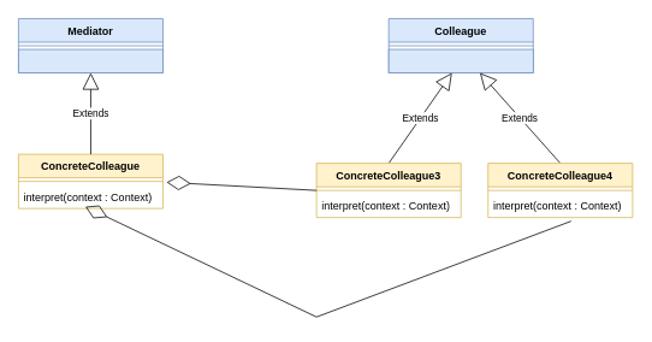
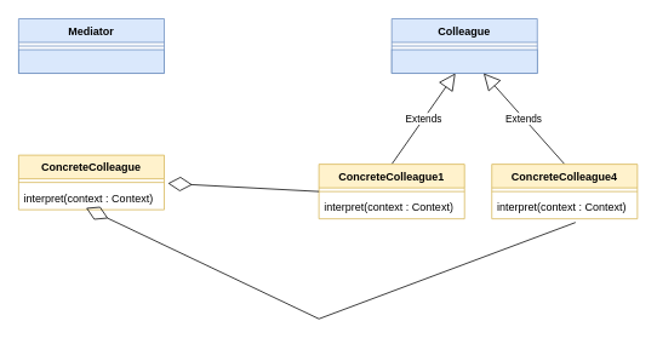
  <mxCell id="0" />
  <mxCell id="1" parent="0" />
  <mxCell id="2" value="Mediator" style="swimlane;fontStyle=1;align=center;verticalAlign=top;childLayout=stackLayout;horizontal=1;startSize=26;horizontalStack=0;resizeParent=1;resizeParentMax=0;resizeLast=0;collapsible=1;marginBottom=0;whiteSpace=wrap;html=1;fillColor=#dae8fc;strokeColor=#6c8ebf;" parent="1" vertex="1"><mxGeometry x="20" y="20" width="160" height="60" as="geometry" /></mxCell>
  <mxCell id="3" value="" style="line;strokeWidth=1;fillColor=none;align=left;verticalAlign=middle;spacingTop=-1;spacingLeft=3;spacingRight=3;rotatable=0;labelPosition=right;points=[];portConstraint=eastwest;strokeColor=inherit;" parent="2" vertex="1"><mxGeometry y="26" width="160" height="8" as="geometry" /></mxCell>
  <mxCell id="4" value="" style="text;strokeColor=#6c8ebf;fillColor=#dae8fc;align=left;verticalAlign=top;spacingLeft=4;spacingRight=4;overflow=hidden;rotatable=0;points=[[0,0.5],[1,0.5]];portConstraint=eastwest;whiteSpace=wrap;html=1;" parent="2" vertex="1"><mxGeometry y="34" width="160" height="26" as="geometry" /></mxCell>
  <mxCell id="5" value="ConcreteColleague" style="swimlane;fontStyle=1;align=center;verticalAlign=top;childLayout=stackLayout;horizontal=1;startSize=26;horizontalStack=0;resizeParent=1;resizeParentMax=0;resizeLast=0;collapsible=1;marginBottom=0;whiteSpace=wrap;html=1;fillColor=#fff2cc;strokeColor=#d6b656;" parent="1" vertex="1"><mxGeometry x="20" y="170" width="160" height="60" as="geometry" /></mxCell>
  <mxCell id="6" value="" style="line;strokeWidth=1;fillColor=none;align=left;verticalAlign=middle;spacingTop=-1;spacingLeft=3;spacingRight=3;rotatable=0;labelPosition=right;points=[];portConstraint=eastwest;strokeColor=inherit;" parent="5" vertex="1"><mxGeometry y="26" width="160" height="8" as="geometry" /></mxCell>
  <mxCell id="7" value="interpret(context : Context)" style="text;strokeColor=none;fillColor=none;align=left;verticalAlign=top;spacingLeft=4;spacingRight=4;overflow=hidden;rotatable=0;points=[[0,0.5],[1,0.5]];portConstraint=eastwest;whiteSpace=wrap;html=1;" parent="5" vertex="1"><mxGeometry y="34" width="160" height="26" as="geometry" /></mxCell>
- <mxCell id="8" value="Extends" style="endArrow=block;endSize=16;endFill=0;html=1;rounded=0;entryX=0.5;entryY=1;entryDx=0;entryDy=0;exitX=0.5;exitY=0;exitDx=0;exitDy=0;" parent="1" edge="1" target="2" source="5"><mxGeometry width="160" relative="1" as="geometry"><mxPoint x="30" y="169.35" as="sourcePoint" /><mxPoint x="135.28" y="70.004" as="targetPoint" /></mxGeometry></mxCell>
  <mxCell id="9" value="Extends" style="endArrow=block;endSize=16;endFill=0;html=1;rounded=0;entryX=0.5;entryY=1;entryDx=0;entryDy=0;exitX=0.5;exitY=0;exitDx=0;exitDy=0;" parent="1" edge="1" source="10"><mxGeometry width="160" relative="1" as="geometry"><mxPoint x="645" y="180" as="sourcePoint" /><mxPoint x="500" y="80" as="targetPoint" /></mxGeometry></mxCell>
- <mxCell id="10" value="ConcreteColleague3" style="swimlane;fontStyle=1;align=center;verticalAlign=top;childLayout=stackLayout;horizontal=1;startSize=26;horizontalStack=0;resizeParent=1;resizeParentMax=0;resizeLast=0;collapsible=1;marginBottom=0;whiteSpace=wrap;html=1;fillColor=#fff2cc;strokeColor=#d6b656;" parent="1" vertex="1"><mxGeometry x="350" y="180" width="160" height="60" as="geometry" /></mxCell>
+ <mxCell id="10" value="ConcreteColleague1" style="swimlane;fontStyle=1;align=center;verticalAlign=top;childLayout=stackLayout;horizontal=1;startSize=26;horizontalStack=0;resizeParent=1;resizeParentMax=0;resizeLast=0;collapsible=1;marginBottom=0;whiteSpace=wrap;html=1;fillColor=#fff2cc;strokeColor=#d6b656;" parent="1" vertex="1"><mxGeometry x="350" y="180" width="160" height="60" as="geometry" /></mxCell>
  <mxCell id="11" value="" style="line;strokeWidth=1;fillColor=none;align=left;verticalAlign=middle;spacingTop=-1;spacingLeft=3;spacingRight=3;rotatable=0;labelPosition=right;points=[];portConstraint=eastwest;strokeColor=inherit;" parent="10" vertex="1"><mxGeometry y="26" width="160" height="8" as="geometry" /></mxCell>
  <mxCell id="12" value="interpret(context : Context)" style="text;strokeColor=none;fillColor=none;align=left;verticalAlign=top;spacingLeft=4;spacingRight=4;overflow=hidden;rotatable=0;points=[[0,0.5],[1,0.5]];portConstraint=eastwest;whiteSpace=wrap;html=1;" parent="10" vertex="1"><mxGeometry y="34" width="160" height="26" as="geometry" /></mxCell>
  <mxCell id="13" value="Colleague" style="swimlane;fontStyle=1;align=center;verticalAlign=top;childLayout=stackLayout;horizontal=1;startSize=26;horizontalStack=0;resizeParent=1;resizeParentMax=0;resizeLast=0;collapsible=1;marginBottom=0;whiteSpace=wrap;html=1;fillColor=#dae8fc;strokeColor=#6c8ebf;" vertex="1" parent="1"><mxGeometry x="430" y="20" width="160" height="60" as="geometry" /></mxCell>
  <mxCell id="14" value="" style="line;strokeWidth=1;fillColor=none;align=left;verticalAlign=middle;spacingTop=-1;spacingLeft=3;spacingRight=3;rotatable=0;labelPosition=right;points=[];portConstraint=eastwest;strokeColor=inherit;" vertex="1" parent="13"><mxGeometry y="26" width="160" height="8" as="geometry" /></mxCell>
  <mxCell id="15" value="" style="text;strokeColor=#6c8ebf;fillColor=#dae8fc;align=left;verticalAlign=top;spacingLeft=4;spacingRight=4;overflow=hidden;rotatable=0;points=[[0,0.5],[1,0.5]];portConstraint=eastwest;whiteSpace=wrap;html=1;" vertex="1" parent="13"><mxGeometry y="34" width="160" height="26" as="geometry" /></mxCell>
  <mxCell id="16" value="Extends" style="endArrow=block;endSize=16;endFill=0;html=1;rounded=0;entryX=0.631;entryY=1;entryDx=0;entryDy=0;exitX=0.5;exitY=0;exitDx=0;exitDy=0;entryPerimeter=0;" edge="1" parent="1" source="17" target="15"><mxGeometry width="160" relative="1" as="geometry"><mxPoint x="835" y="180" as="sourcePoint" /><mxPoint x="690" y="80" as="targetPoint" /></mxGeometry></mxCell>
  <mxCell id="17" value="ConcreteColleague4" style="swimlane;fontStyle=1;align=center;verticalAlign=top;childLayout=stackLayout;horizontal=1;startSize=26;horizontalStack=0;resizeParent=1;resizeParentMax=0;resizeLast=0;collapsible=1;marginBottom=0;whiteSpace=wrap;html=1;fillColor=#fff2cc;strokeColor=#d6b656;" vertex="1" parent="1"><mxGeometry x="540" y="180" width="160" height="60" as="geometry" /></mxCell>
  <mxCell id="18" value="" style="line;strokeWidth=1;fillColor=none;align=left;verticalAlign=middle;spacingTop=-1;spacingLeft=3;spacingRight=3;rotatable=0;labelPosition=right;points=[];portConstraint=eastwest;strokeColor=inherit;" vertex="1" parent="17"><mxGeometry y="26" width="160" height="8" as="geometry" /></mxCell>
  <mxCell id="19" value="interpret(context : Context)" style="text;strokeColor=none;fillColor=none;align=left;verticalAlign=top;spacingLeft=4;spacingRight=4;overflow=hidden;rotatable=0;points=[[0,0.5],[1,0.5]];portConstraint=eastwest;whiteSpace=wrap;html=1;" vertex="1" parent="17"><mxGeometry y="34" width="160" height="26" as="geometry" /></mxCell>
  <mxCell id="20" value="" style="endArrow=diamondThin;endFill=0;endSize=24;html=1;rounded=0;entryX=1.025;entryY=-0.115;entryDx=0;entryDy=0;entryPerimeter=0;exitX=0;exitY=0.5;exitDx=0;exitDy=0;exitPerimeter=0;" edge="1" parent="1" source="11" target="7"><mxGeometry width="160" relative="1" as="geometry"><mxPoint x="310" y="380" as="sourcePoint" /><mxPoint x="470" y="380" as="targetPoint" /></mxGeometry></mxCell>
  <mxCell id="21" value="" style="endArrow=diamondThin;endFill=0;endSize=24;html=1;rounded=0;entryX=0.463;entryY=0.923;entryDx=0;entryDy=0;entryPerimeter=0;exitX=0.575;exitY=1.154;exitDx=0;exitDy=0;exitPerimeter=0;" edge="1" parent="1" source="19" target="7"><mxGeometry width="160" relative="1" as="geometry"><mxPoint x="360" y="220" as="sourcePoint" /><mxPoint x="194" y="211" as="targetPoint" /><Array as="points"><mxPoint x="350" y="350" /></Array></mxGeometry></mxCell>
